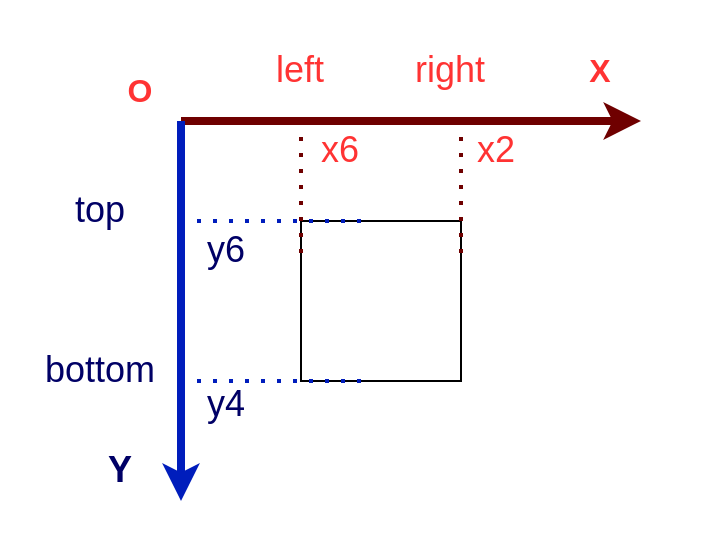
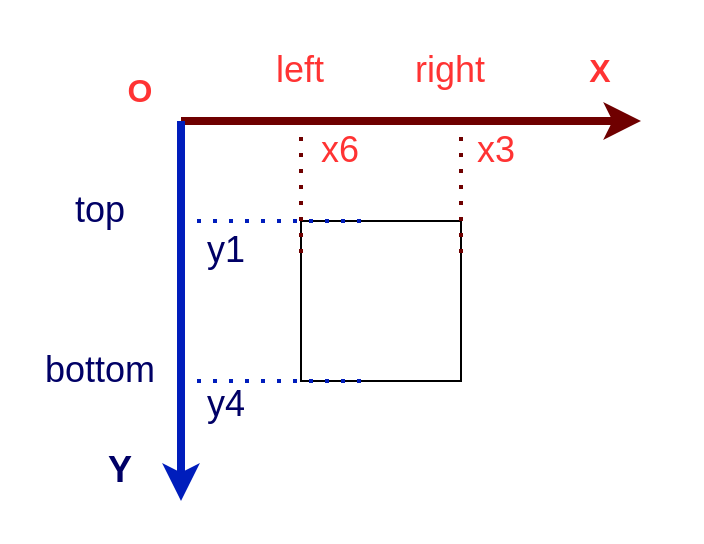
  <mxCell id="0" />
  <mxCell id="1" parent="0" />
  <mxCell id="2" value="" style="whiteSpace=wrap;html=1;aspect=fixed;" vertex="1" parent="1"><mxGeometry x="150" y="110" width="80" height="80" as="geometry" /></mxCell>
  <mxCell id="3" value="" style="endArrow=classic;html=1;fillColor=#a20025;strokeColor=#6F0000;strokeWidth=4;" edge="1" parent="1"><mxGeometry width="50" height="50" relative="1" as="geometry"><mxPoint x="90" y="60" as="sourcePoint" /><mxPoint x="320" y="60" as="targetPoint" /></mxGeometry></mxCell>
  <mxCell id="4" value="" style="endArrow=classic;html=1;fillColor=#0050ef;strokeColor=#001DBC;strokeWidth=4;" edge="1" parent="1"><mxGeometry width="50" height="50" relative="1" as="geometry"><mxPoint x="90" y="60" as="sourcePoint" /><mxPoint x="90" y="250" as="targetPoint" /></mxGeometry></mxCell>
  <mxCell id="5" value="&lt;b&gt;&lt;font style=&quot;font-size: 16px&quot; color=&quot;#ff3333&quot;&gt;X&lt;/font&gt;&lt;/b&gt;" style="text;html=1;strokeColor=none;fillColor=none;align=center;verticalAlign=middle;whiteSpace=wrap;rounded=0;" vertex="1" parent="1"><mxGeometry x="270" y="20" width="60" height="30" as="geometry" /></mxCell>
  <mxCell id="6" value="&lt;b style=&quot;font-size: 18px&quot;&gt;&lt;font style=&quot;font-size: 18px&quot;&gt;Y&lt;/font&gt;&lt;/b&gt;" style="text;html=1;strokeColor=none;fillColor=none;align=center;verticalAlign=middle;whiteSpace=wrap;rounded=0;fontColor=#000066;fontSize=18;" vertex="1" parent="1"><mxGeometry x="30" y="220" width="60" height="30" as="geometry" /></mxCell>
  <mxCell id="7" value="" style="endArrow=none;dashed=1;html=1;dashPattern=1 3;strokeWidth=2;fontSize=18;fontColor=#000066;fillColor=#0050ef;strokeColor=#001DBC;" edge="1" parent="1"><mxGeometry width="50" height="50" relative="1" as="geometry"><mxPoint x="90" y="190" as="sourcePoint" /><mxPoint x="180" y="190" as="targetPoint" /></mxGeometry></mxCell>
  <mxCell id="8" value="" style="endArrow=none;dashed=1;html=1;dashPattern=1 3;strokeWidth=2;fontSize=18;fontColor=#000066;fillColor=#0050ef;strokeColor=#001DBC;" edge="1" parent="1"><mxGeometry width="50" height="50" relative="1" as="geometry"><mxPoint x="90" y="110" as="sourcePoint" /><mxPoint x="180" y="110" as="targetPoint" /></mxGeometry></mxCell>
  <mxCell id="9" value="" style="endArrow=none;dashed=1;html=1;dashPattern=1 3;strokeWidth=2;fontSize=18;fontColor=#000000;labelBackgroundColor=#000000;fillColor=#a20025;strokeColor=#6F0000;" edge="1" parent="1"><mxGeometry width="50" height="50" relative="1" as="geometry"><mxPoint x="230" y="60" as="sourcePoint" /><mxPoint x="230" y="130" as="targetPoint" /></mxGeometry></mxCell>
  <mxCell id="10" value="" style="endArrow=none;dashed=1;html=1;dashPattern=1 3;strokeWidth=2;fontSize=18;fontColor=#000066;fillColor=#a20025;strokeColor=#6F0000;" edge="1" parent="1"><mxGeometry width="50" height="50" relative="1" as="geometry"><mxPoint x="150" y="60" as="sourcePoint" /><mxPoint x="150" y="130" as="targetPoint" /></mxGeometry></mxCell>
  <mxCell id="11" value="bottom" style="text;html=1;strokeColor=none;fillColor=none;align=center;verticalAlign=middle;whiteSpace=wrap;rounded=0;fontSize=18;fontColor=#000066;" vertex="1" parent="1"><mxGeometry x="20" y="170" width="60" height="30" as="geometry" /></mxCell>
  <mxCell id="12" value="top" style="text;html=1;strokeColor=none;fillColor=none;align=center;verticalAlign=middle;whiteSpace=wrap;rounded=0;fontSize=18;fontColor=#000066;" vertex="1" parent="1"><mxGeometry x="20" y="90" width="60" height="30" as="geometry" /></mxCell>
  <mxCell id="13" value="&lt;font color=&quot;#ff3333&quot;&gt;left&lt;/font&gt;" style="text;html=1;strokeColor=none;fillColor=none;align=center;verticalAlign=middle;whiteSpace=wrap;rounded=0;fontSize=18;fontColor=#000066;" vertex="1" parent="1"><mxGeometry x="120" y="20" width="60" height="30" as="geometry" /></mxCell>
  <mxCell id="14" value="&lt;font color=&quot;#ff3333&quot;&gt;right&lt;/font&gt;" style="text;html=1;strokeColor=none;fillColor=none;align=center;verticalAlign=middle;whiteSpace=wrap;rounded=0;fontSize=18;fontColor=#000066;" vertex="1" parent="1"><mxGeometry x="195" y="20" width="60" height="30" as="geometry" /></mxCell>
  <mxCell id="15" value="&lt;b&gt;&lt;font style=&quot;font-size: 16px&quot; color=&quot;#ff3333&quot;&gt;O&lt;/font&gt;&lt;/b&gt;" style="text;html=1;strokeColor=none;fillColor=none;align=center;verticalAlign=middle;whiteSpace=wrap;rounded=0;" vertex="1" parent="1"><mxGeometry x="40" y="30" width="60" height="30" as="geometry" /></mxCell>
- <mxCell id="16" value="y6" style="text;html=1;strokeColor=none;fillColor=none;align=center;verticalAlign=middle;whiteSpace=wrap;rounded=0;fontSize=18;fontColor=#000066;" vertex="1" parent="1"><mxGeometry x="83" y="110" width="60" height="30" as="geometry" /></mxCell>
+ <mxCell id="16" value="y1" style="text;html=1;strokeColor=none;fillColor=none;align=center;verticalAlign=middle;whiteSpace=wrap;rounded=0;fontSize=18;fontColor=#000066;" vertex="1" parent="1"><mxGeometry x="83" y="110" width="60" height="30" as="geometry" /></mxCell>
  <mxCell id="17" value="y4" style="text;html=1;strokeColor=none;fillColor=none;align=center;verticalAlign=middle;whiteSpace=wrap;rounded=0;fontSize=18;fontColor=#000066;" vertex="1" parent="1"><mxGeometry x="83" y="187" width="60" height="30" as="geometry" /></mxCell>
  <mxCell id="18" value="&lt;font color=&quot;#ff3333&quot;&gt;x6&lt;/font&gt;" style="text;html=1;strokeColor=none;fillColor=none;align=center;verticalAlign=middle;whiteSpace=wrap;rounded=0;fontSize=18;fontColor=#000066;" vertex="1" parent="1"><mxGeometry x="140" y="60" width="60" height="30" as="geometry" /></mxCell>
- <mxCell id="19" value="&lt;font color=&quot;#ff3333&quot;&gt;x2&lt;/font&gt;" style="text;html=1;strokeColor=none;fillColor=none;align=center;verticalAlign=middle;whiteSpace=wrap;rounded=0;fontSize=18;fontColor=#000066;" vertex="1" parent="1"><mxGeometry x="218" y="60" width="60" height="30" as="geometry" /></mxCell>
+ <mxCell id="19" value="&lt;font color=&quot;#ff3333&quot;&gt;x3&lt;/font&gt;" style="text;html=1;strokeColor=none;fillColor=none;align=center;verticalAlign=middle;whiteSpace=wrap;rounded=0;fontSize=18;fontColor=#000066;" vertex="1" parent="1"><mxGeometry x="218" y="60" width="60" height="30" as="geometry" /></mxCell>
